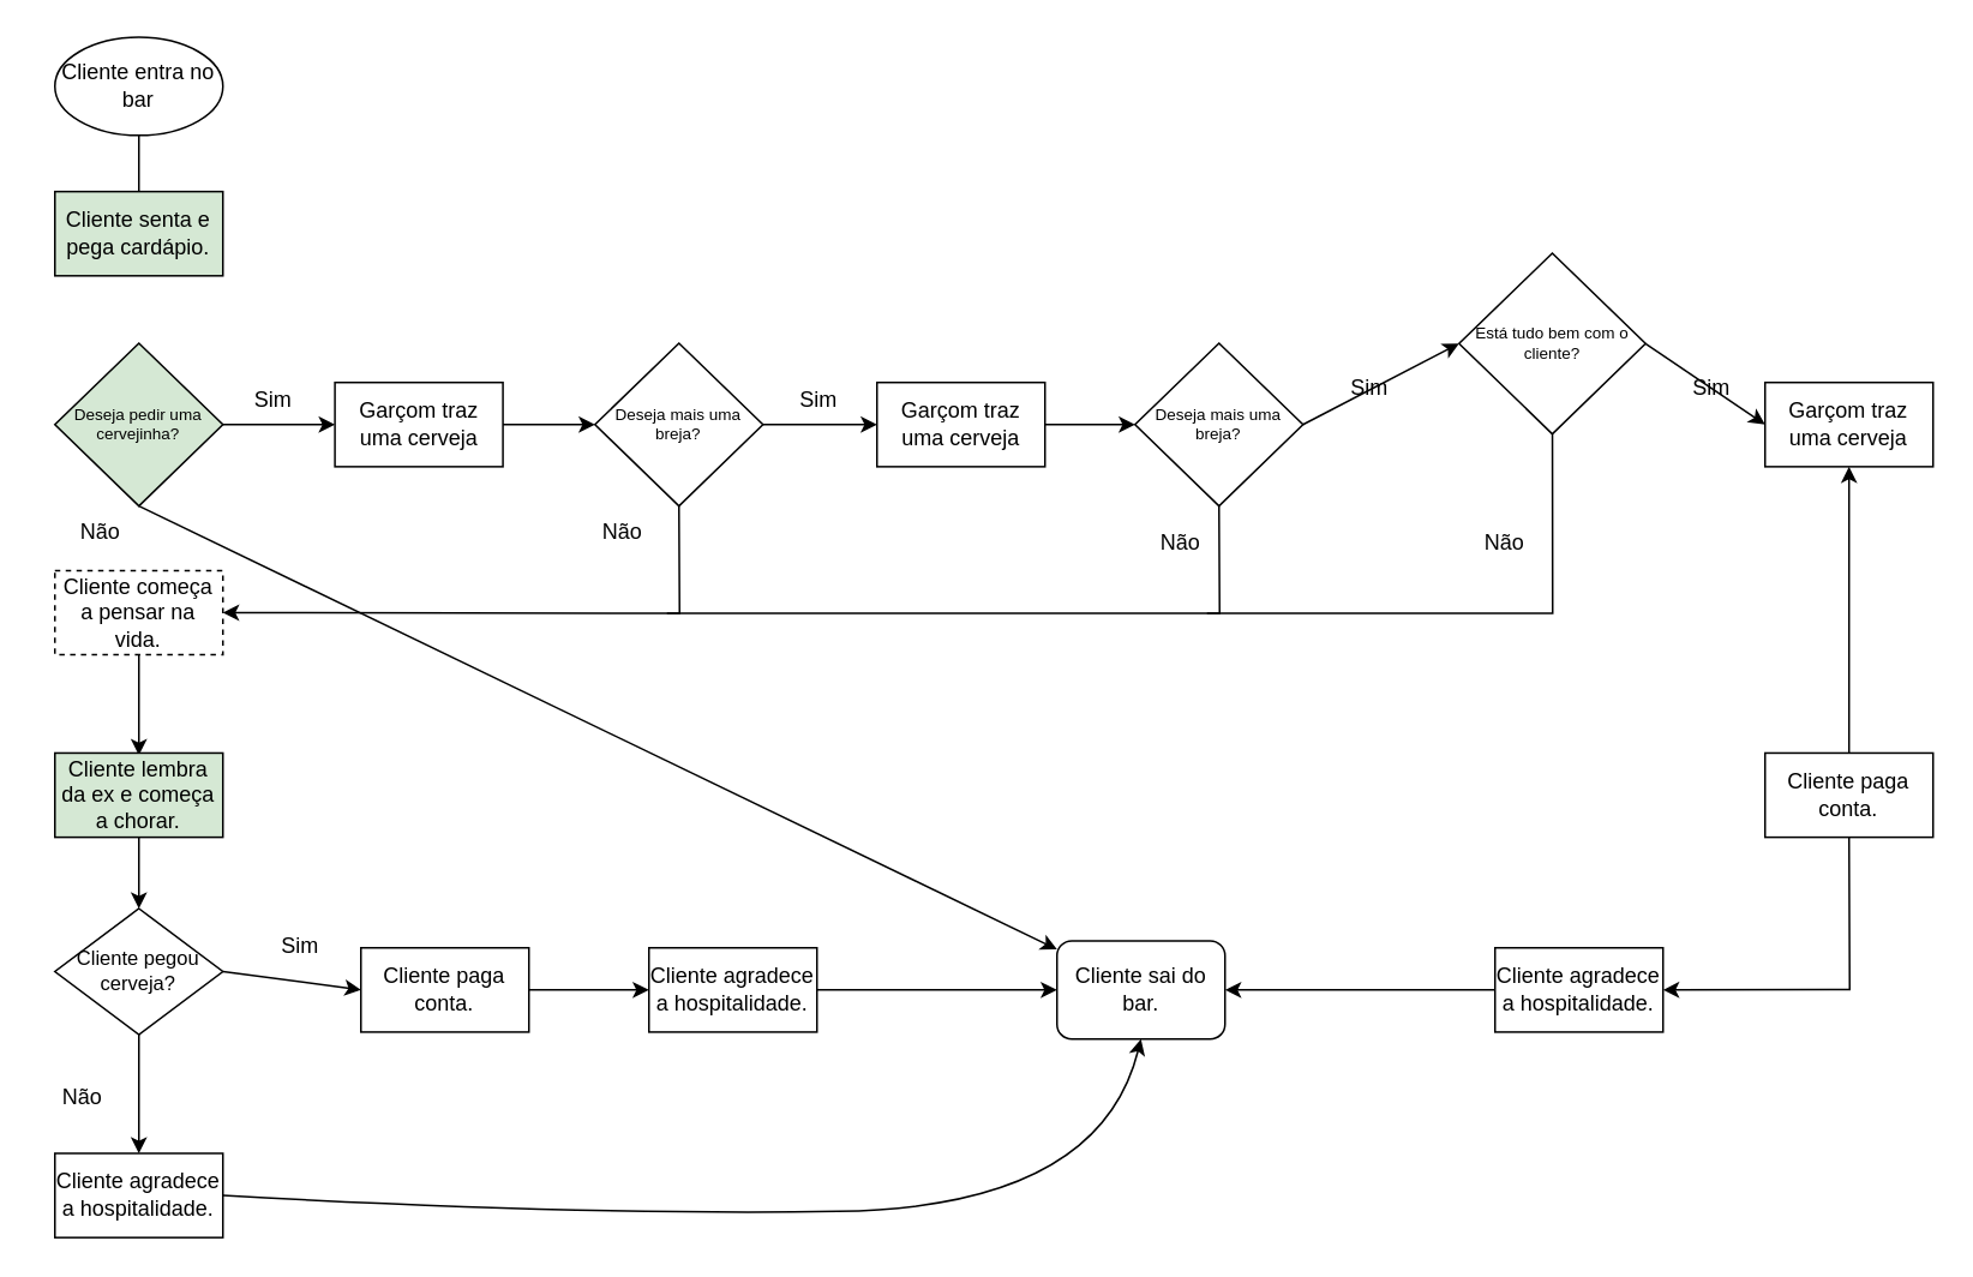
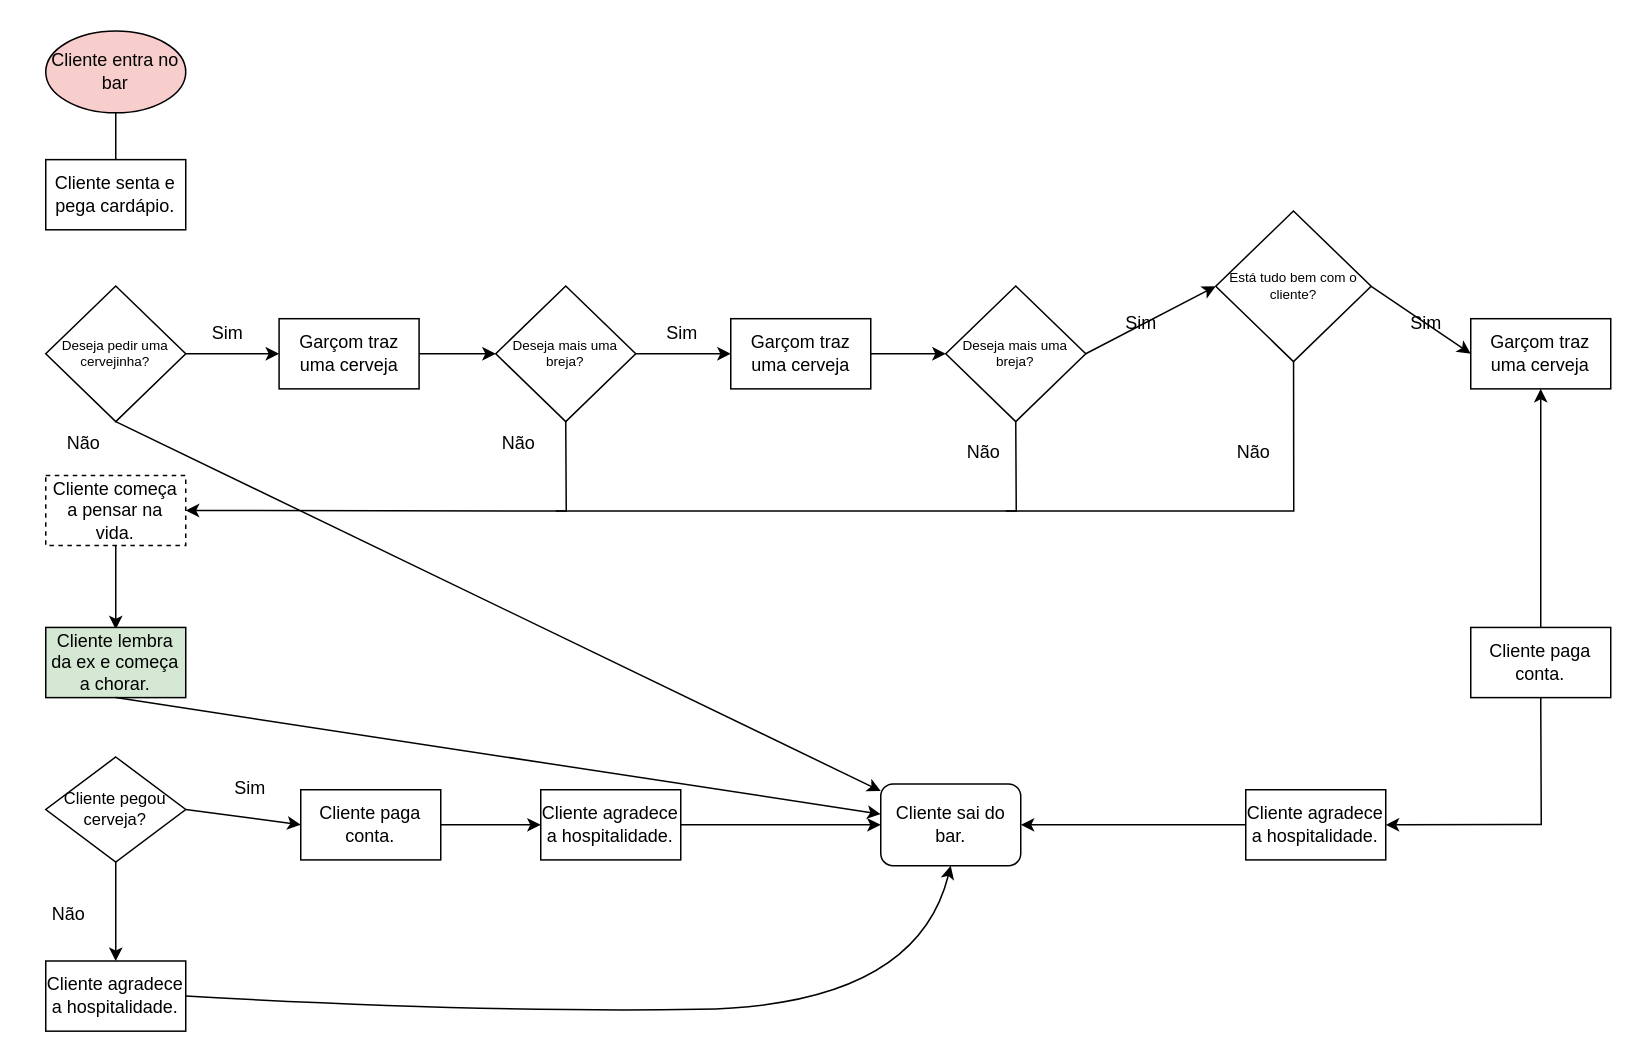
  <mxCell id="0" />
  <mxCell id="1" parent="0" />
- <mxCell id="2" value="Cliente entra no bar" style="ellipse;whiteSpace=wrap;html=1;" parent="1" vertex="1"><mxGeometry x="30" y="20" width="93.333" height="54.576" as="geometry" /></mxCell>
+ <mxCell id="2" value="Cliente entra no bar" style="ellipse;whiteSpace=wrap;html=1;fillColor=#f8cecc;" parent="1" vertex="1"><mxGeometry x="30" y="20" width="93.333" height="54.576" as="geometry" /></mxCell>
  <mxCell id="3" value="Cliente sai do bar." style="whiteSpace=wrap;html=1;rounded=1;" parent="1" vertex="1"><mxGeometry x="586.667" y="521.925" width="93.333" height="54.576" as="geometry" /></mxCell>
  <mxCell id="4" value="" style="endArrow=none;html=1;rounded=0;exitX=0.5;exitY=1;exitDx=0;exitDy=0;" parent="1" source="2" target="5" edge="1"><mxGeometry width="50" height="50" relative="1" as="geometry"><mxPoint x="-55.556" y="121.356" as="sourcePoint" /><mxPoint x="-49.333" y="136.949" as="targetPoint" /></mxGeometry></mxCell>
- <mxCell id="5" value="Cliente senta e pega cardápio." style="rounded=0;whiteSpace=wrap;html=1;fillColor=#d5e8d4;" parent="1" vertex="1"><mxGeometry x="30" y="105.763" width="93.333" height="46.78" as="geometry" /></mxCell>
- <mxCell id="6" value="Deseja pedir uma cervejinha?" style="rhombus;whiteSpace=wrap;html=1;fontSize=9;fillColor=#d5e8d4;" parent="1" vertex="1"><mxGeometry x="30" y="189.966" width="93.333" height="90.441" as="geometry" /></mxCell>
+ <mxCell id="5" value="Cliente senta e pega cardápio." style="rounded=0;whiteSpace=wrap;html=1;" parent="1" vertex="1"><mxGeometry x="30" y="105.763" width="93.333" height="46.78" as="geometry" /></mxCell>
+ <mxCell id="6" value="Deseja pedir uma cervejinha?" style="rhombus;whiteSpace=wrap;html=1;fontSize=9;" parent="1" vertex="1"><mxGeometry x="30" y="189.966" width="93.333" height="90.441" as="geometry" /></mxCell>
  <mxCell id="7" value="" style="endArrow=classic;html=1;rounded=0;exitX=1;exitY=0.5;exitDx=0;exitDy=0;entryX=0;entryY=0.5;entryDx=0;entryDy=0;" parent="1" source="6" edge="1" target="11"><mxGeometry width="50" height="50" relative="1" as="geometry"><mxPoint x="185.556" y="214.915" as="sourcePoint" /><mxPoint x="201.111" y="235.186" as="targetPoint" /></mxGeometry></mxCell>
  <mxCell id="8" value="Sim" style="text;html=1;align=center;verticalAlign=middle;resizable=0;points=[];autosize=1;strokeColor=none;fillColor=none;" parent="1" vertex="1"><mxGeometry x="131.111" y="207.119" width="40" height="30" as="geometry" /></mxCell>
  <mxCell id="9" value="Não" style="text;html=1;align=center;verticalAlign=middle;resizable=0;points=[];autosize=1;strokeColor=none;fillColor=none;" parent="1" vertex="1"><mxGeometry x="30" y="280.407" width="50" height="30" as="geometry" /></mxCell>
  <mxCell id="10" value="" style="endArrow=classic;html=1;rounded=0;exitX=0.5;exitY=1;exitDx=0;exitDy=0;" parent="1" source="6" edge="1" target="3"><mxGeometry width="50" height="50" relative="1" as="geometry"><mxPoint x="185.556" y="214.915" as="sourcePoint" /><mxPoint x="76.667" y="339.661" as="targetPoint" /></mxGeometry></mxCell>
  <mxCell id="11" value="Garçom traz uma cerveja" style="rounded=0;whiteSpace=wrap;html=1;" parent="1" vertex="1"><mxGeometry x="185.556" y="211.797" width="93.333" height="46.78" as="geometry" /></mxCell>
  <mxCell id="12" value="Cliente começa a pensar na vida." style="rounded=0;whiteSpace=wrap;html=1;dashed=1;" parent="1" vertex="1"><mxGeometry x="30" y="316.271" width="93.333" height="46.78" as="geometry" /></mxCell>
  <mxCell id="13" value="" style="endArrow=classic;html=1;rounded=0;exitX=0.5;exitY=1;exitDx=0;exitDy=0;" edge="1" parent="1" source="12"><mxGeometry width="50" height="50" relative="1" as="geometry"><mxPoint x="317.778" y="269.492" as="sourcePoint" /><mxPoint x="76.667" y="418.875" as="targetPoint" /></mxGeometry></mxCell>
  <mxCell id="14" value="Cliente lembra da ex e começa a chorar." style="rounded=0;whiteSpace=wrap;html=1;fillColor=#d5e8d4;" vertex="1" parent="1"><mxGeometry x="30" y="417.627" width="93.333" height="46.78" as="geometry" /></mxCell>
  <mxCell id="15" value="Deseja mais uma breja?" style="rhombus;whiteSpace=wrap;html=1;fontSize=9;" vertex="1" parent="1"><mxGeometry x="330" y="189.966" width="93.333" height="90.441" as="geometry" /></mxCell>
  <mxCell id="16" value="" style="endArrow=classic;html=1;rounded=0;exitX=1;exitY=0.5;exitDx=0;exitDy=0;entryX=0;entryY=0.5;entryDx=0;entryDy=0;" edge="1" parent="1" source="11" target="15"><mxGeometry width="50" height="50" relative="1" as="geometry"><mxPoint x="440" y="320" as="sourcePoint" /><mxPoint x="490" y="270" as="targetPoint" /></mxGeometry></mxCell>
  <mxCell id="17" value="" style="endArrow=classic;html=1;rounded=0;exitX=0.5;exitY=1;exitDx=0;exitDy=0;entryX=1;entryY=0.5;entryDx=0;entryDy=0;" edge="1" parent="1" source="15" target="12"><mxGeometry width="50" height="50" relative="1" as="geometry"><mxPoint x="440" y="320" as="sourcePoint" /><mxPoint x="490" y="270" as="targetPoint" /><Array as="points"><mxPoint x="377" y="340" /></Array></mxGeometry></mxCell>
  <mxCell id="18" value="Não" style="text;html=1;align=center;verticalAlign=middle;resizable=0;points=[];autosize=1;strokeColor=none;fillColor=none;" vertex="1" parent="1"><mxGeometry x="320" y="280.407" width="50" height="30" as="geometry" /></mxCell>
  <mxCell id="19" value="" style="endArrow=classic;html=1;rounded=0;exitX=1;exitY=0.5;exitDx=0;exitDy=0;entryX=0;entryY=0.5;entryDx=0;entryDy=0;" edge="1" parent="1" source="15" target="20"><mxGeometry width="50" height="50" relative="1" as="geometry"><mxPoint x="440" y="320" as="sourcePoint" /><mxPoint x="486.66" y="235.186" as="targetPoint" /></mxGeometry></mxCell>
  <mxCell id="20" value="Garçom traz uma cerveja" style="rounded=0;whiteSpace=wrap;html=1;" vertex="1" parent="1"><mxGeometry x="486.666" y="211.797" width="93.333" height="46.78" as="geometry" /></mxCell>
  <mxCell id="21" value="Sim" style="text;html=1;align=center;verticalAlign=middle;resizable=0;points=[];autosize=1;strokeColor=none;fillColor=none;" vertex="1" parent="1"><mxGeometry x="434.001" y="207.119" width="40" height="30" as="geometry" /></mxCell>
  <mxCell id="22" value="Cliente pegou cerveja?" style="rhombus;whiteSpace=wrap;html=1;fontSize=11;" vertex="1" parent="1"><mxGeometry x="30" y="503.996" width="93.333" height="70" as="geometry" /></mxCell>
- <mxCell id="23" value="" style="endArrow=classic;html=1;rounded=0;exitX=0.5;exitY=1;exitDx=0;exitDy=0;entryX=0.5;entryY=0;entryDx=0;entryDy=0;" edge="1" parent="1" source="14" target="22"><mxGeometry width="50" height="50" relative="1" as="geometry"><mxPoint x="440" y="520" as="sourcePoint" /><mxPoint x="490" y="470" as="targetPoint" /></mxGeometry></mxCell>
+ <mxCell id="23" value="" style="endArrow=classic;html=1;rounded=0;exitX=0.5;exitY=1;exitDx=0;exitDy=0;" edge="1" parent="1" source="14" target="3"><mxGeometry width="50" height="50" relative="1" as="geometry"><mxPoint x="440" y="520" as="sourcePoint" /><mxPoint x="490" y="470" as="targetPoint" /></mxGeometry></mxCell>
  <mxCell id="24" value="Sim" style="text;html=1;align=center;verticalAlign=middle;resizable=0;points=[];autosize=1;strokeColor=none;fillColor=none;" vertex="1" parent="1"><mxGeometry x="145.551" y="509.999" width="40" height="30" as="geometry" /></mxCell>
  <mxCell id="25" value="" style="endArrow=classic;html=1;rounded=0;exitX=1;exitY=0.5;exitDx=0;exitDy=0;entryX=0;entryY=0.5;entryDx=0;entryDy=0;" edge="1" parent="1" source="22" target="26"><mxGeometry width="50" height="50" relative="1" as="geometry"><mxPoint x="440" y="520" as="sourcePoint" /><mxPoint x="210" y="549" as="targetPoint" /></mxGeometry></mxCell>
  <mxCell id="26" value="Cliente paga conta." style="rounded=0;whiteSpace=wrap;html=1;" vertex="1" parent="1"><mxGeometry x="199.996" y="525.827" width="93.333" height="46.78" as="geometry" /></mxCell>
  <mxCell id="27" value="Não" style="text;html=1;align=center;verticalAlign=middle;resizable=0;points=[];autosize=1;strokeColor=none;fillColor=none;" vertex="1" parent="1"><mxGeometry x="20" y="594.437" width="50" height="30" as="geometry" /></mxCell>
  <mxCell id="28" value="Cliente agradece a hospitalidade." style="rounded=0;whiteSpace=wrap;html=1;" vertex="1" parent="1"><mxGeometry x="29.996" y="639.997" width="93.333" height="46.78" as="geometry" /></mxCell>
  <mxCell id="29" value="" style="endArrow=classic;html=1;rounded=0;exitX=0.5;exitY=1;exitDx=0;exitDy=0;entryX=0.5;entryY=0;entryDx=0;entryDy=0;" edge="1" parent="1" source="22" target="28"><mxGeometry width="50" height="50" relative="1" as="geometry"><mxPoint x="440" y="520" as="sourcePoint" /><mxPoint x="490" y="470" as="targetPoint" /></mxGeometry></mxCell>
  <mxCell id="30" value="Deseja mais uma breja?" style="rhombus;whiteSpace=wrap;html=1;fontSize=9;" vertex="1" parent="1"><mxGeometry x="630" y="189.966" width="93.333" height="90.441" as="geometry" /></mxCell>
  <mxCell id="31" value="" style="endArrow=classic;html=1;rounded=0;entryX=0;entryY=0.5;entryDx=0;entryDy=0;exitX=1;exitY=0.5;exitDx=0;exitDy=0;" edge="1" parent="1" source="20" target="30"><mxGeometry width="50" height="50" relative="1" as="geometry"><mxPoint x="440" y="420" as="sourcePoint" /><mxPoint x="490" y="370" as="targetPoint" /></mxGeometry></mxCell>
  <mxCell id="32" value="" style="endArrow=none;html=1;rounded=0;entryX=0.5;entryY=1;entryDx=0;entryDy=0;" edge="1" parent="1" target="30"><mxGeometry width="50" height="50" relative="1" as="geometry"><mxPoint x="370" y="340" as="sourcePoint" /><mxPoint x="490" y="370" as="targetPoint" /><Array as="points"><mxPoint x="677" y="340" /></Array></mxGeometry></mxCell>
  <mxCell id="33" value="Não" style="text;html=1;align=center;verticalAlign=middle;resizable=0;points=[];autosize=1;strokeColor=none;fillColor=none;" vertex="1" parent="1"><mxGeometry x="630" y="286.267" width="50" height="30" as="geometry" /></mxCell>
  <mxCell id="34" value="Sim" style="text;html=1;align=center;verticalAlign=middle;resizable=0;points=[];autosize=1;strokeColor=none;fillColor=none;" vertex="1" parent="1"><mxGeometry x="740.001" y="199.999" width="40" height="30" as="geometry" /></mxCell>
  <mxCell id="35" value="Está tudo bem com o cliente?" style="rhombus;whiteSpace=wrap;html=1;fontSize=9;" vertex="1" parent="1"><mxGeometry x="810" y="139.98" width="103.62" height="100.41" as="geometry" /></mxCell>
  <mxCell id="36" value="" style="endArrow=classic;html=1;rounded=0;entryX=0;entryY=0.5;entryDx=0;entryDy=0;exitX=1;exitY=0.5;exitDx=0;exitDy=0;" edge="1" parent="1" source="30" target="35"><mxGeometry width="50" height="50" relative="1" as="geometry"><mxPoint x="590" y="245" as="sourcePoint" /><mxPoint x="640" y="245" as="targetPoint" /></mxGeometry></mxCell>
  <mxCell id="37" value="" style="endArrow=none;html=1;rounded=0;" edge="1" parent="1" target="35"><mxGeometry width="50" height="50" relative="1" as="geometry"><mxPoint x="670" y="340" as="sourcePoint" /><mxPoint x="977" y="280.41" as="targetPoint" /><Array as="points"><mxPoint x="862" y="340" /></Array></mxGeometry></mxCell>
  <mxCell id="38" value="Não" style="text;html=1;align=center;verticalAlign=middle;resizable=0;points=[];autosize=1;strokeColor=none;fillColor=none;" vertex="1" parent="1"><mxGeometry x="810" y="286.267" width="50" height="30" as="geometry" /></mxCell>
  <mxCell id="39" value="Sim" style="text;html=1;align=center;verticalAlign=middle;resizable=0;points=[];autosize=1;strokeColor=none;fillColor=none;" vertex="1" parent="1"><mxGeometry x="930.001" y="199.999" width="40" height="30" as="geometry" /></mxCell>
  <mxCell id="40" value="Garçom traz uma cerveja" style="rounded=0;whiteSpace=wrap;html=1;" vertex="1" parent="1"><mxGeometry x="979.996" y="211.797" width="93.333" height="46.78" as="geometry" /></mxCell>
  <mxCell id="41" value="" style="endArrow=classic;html=1;rounded=0;entryX=0;entryY=0.5;entryDx=0;entryDy=0;exitX=1;exitY=0.5;exitDx=0;exitDy=0;" edge="1" parent="1" source="35" target="40"><mxGeometry width="50" height="50" relative="1" as="geometry"><mxPoint x="926.5" y="237.12" as="sourcePoint" /><mxPoint x="1013.5" y="237.12" as="targetPoint" /></mxGeometry></mxCell>
  <mxCell id="42" value="" style="edgeStyle=orthogonalEdgeStyle;rounded=0;orthogonalLoop=1;jettySize=auto;html=1;" edge="1" parent="1" source="43" target="40"><mxGeometry relative="1" as="geometry" /></mxCell>
  <mxCell id="43" value="Cliente paga conta." style="rounded=0;whiteSpace=wrap;html=1;" vertex="1" parent="1"><mxGeometry x="979.996" y="417.627" width="93.333" height="46.78" as="geometry" /></mxCell>
  <mxCell id="44" value="" style="edgeStyle=orthogonalEdgeStyle;rounded=0;orthogonalLoop=1;jettySize=auto;html=1;" edge="1" parent="1" source="45" target="3"><mxGeometry relative="1" as="geometry" /></mxCell>
  <mxCell id="45" value="Cliente agradece a hospitalidade." style="rounded=0;whiteSpace=wrap;html=1;" vertex="1" parent="1"><mxGeometry x="359.996" y="525.827" width="93.333" height="46.78" as="geometry" /></mxCell>
  <mxCell id="46" value="" style="endArrow=classic;html=1;rounded=0;exitX=1;exitY=0.5;exitDx=0;exitDy=0;entryX=0;entryY=0.5;entryDx=0;entryDy=0;" edge="1" parent="1" source="26" target="45"><mxGeometry width="50" height="50" relative="1" as="geometry"><mxPoint x="300" y="548.72" as="sourcePoint" /><mxPoint x="377" y="548.72" as="targetPoint" /></mxGeometry></mxCell>
  <mxCell id="47" value="" style="edgeStyle=orthogonalEdgeStyle;rounded=0;orthogonalLoop=1;jettySize=auto;html=1;" edge="1" parent="1" source="48" target="3"><mxGeometry relative="1" as="geometry" /></mxCell>
  <mxCell id="48" value="Cliente agradece a hospitalidade." style="rounded=0;whiteSpace=wrap;html=1;" vertex="1" parent="1"><mxGeometry x="829.996" y="525.827" width="93.333" height="46.78" as="geometry" /></mxCell>
  <mxCell id="49" value="" style="endArrow=classic;html=1;rounded=0;entryX=1;entryY=0.5;entryDx=0;entryDy=0;exitX=0.5;exitY=1;exitDx=0;exitDy=0;" edge="1" parent="1" source="43" target="48"><mxGeometry width="50" height="50" relative="1" as="geometry"><mxPoint x="1040" y="572.61" as="sourcePoint" /><mxPoint x="1090" y="522.61" as="targetPoint" /><Array as="points"><mxPoint x="1027" y="549" /></Array></mxGeometry></mxCell>
  <mxCell id="50" value="" style="curved=1;endArrow=classic;html=1;rounded=0;exitX=1;exitY=0.5;exitDx=0;exitDy=0;entryX=0.5;entryY=1;entryDx=0;entryDy=0;" edge="1" parent="1" source="28" target="3"><mxGeometry width="50" height="50" relative="1" as="geometry"><mxPoint x="270" y="674.44" as="sourcePoint" /><mxPoint x="320" y="624.44" as="targetPoint" /><Array as="points"><mxPoint x="320" y="674.44" /><mxPoint x="610" y="670" /></Array></mxGeometry></mxCell>
